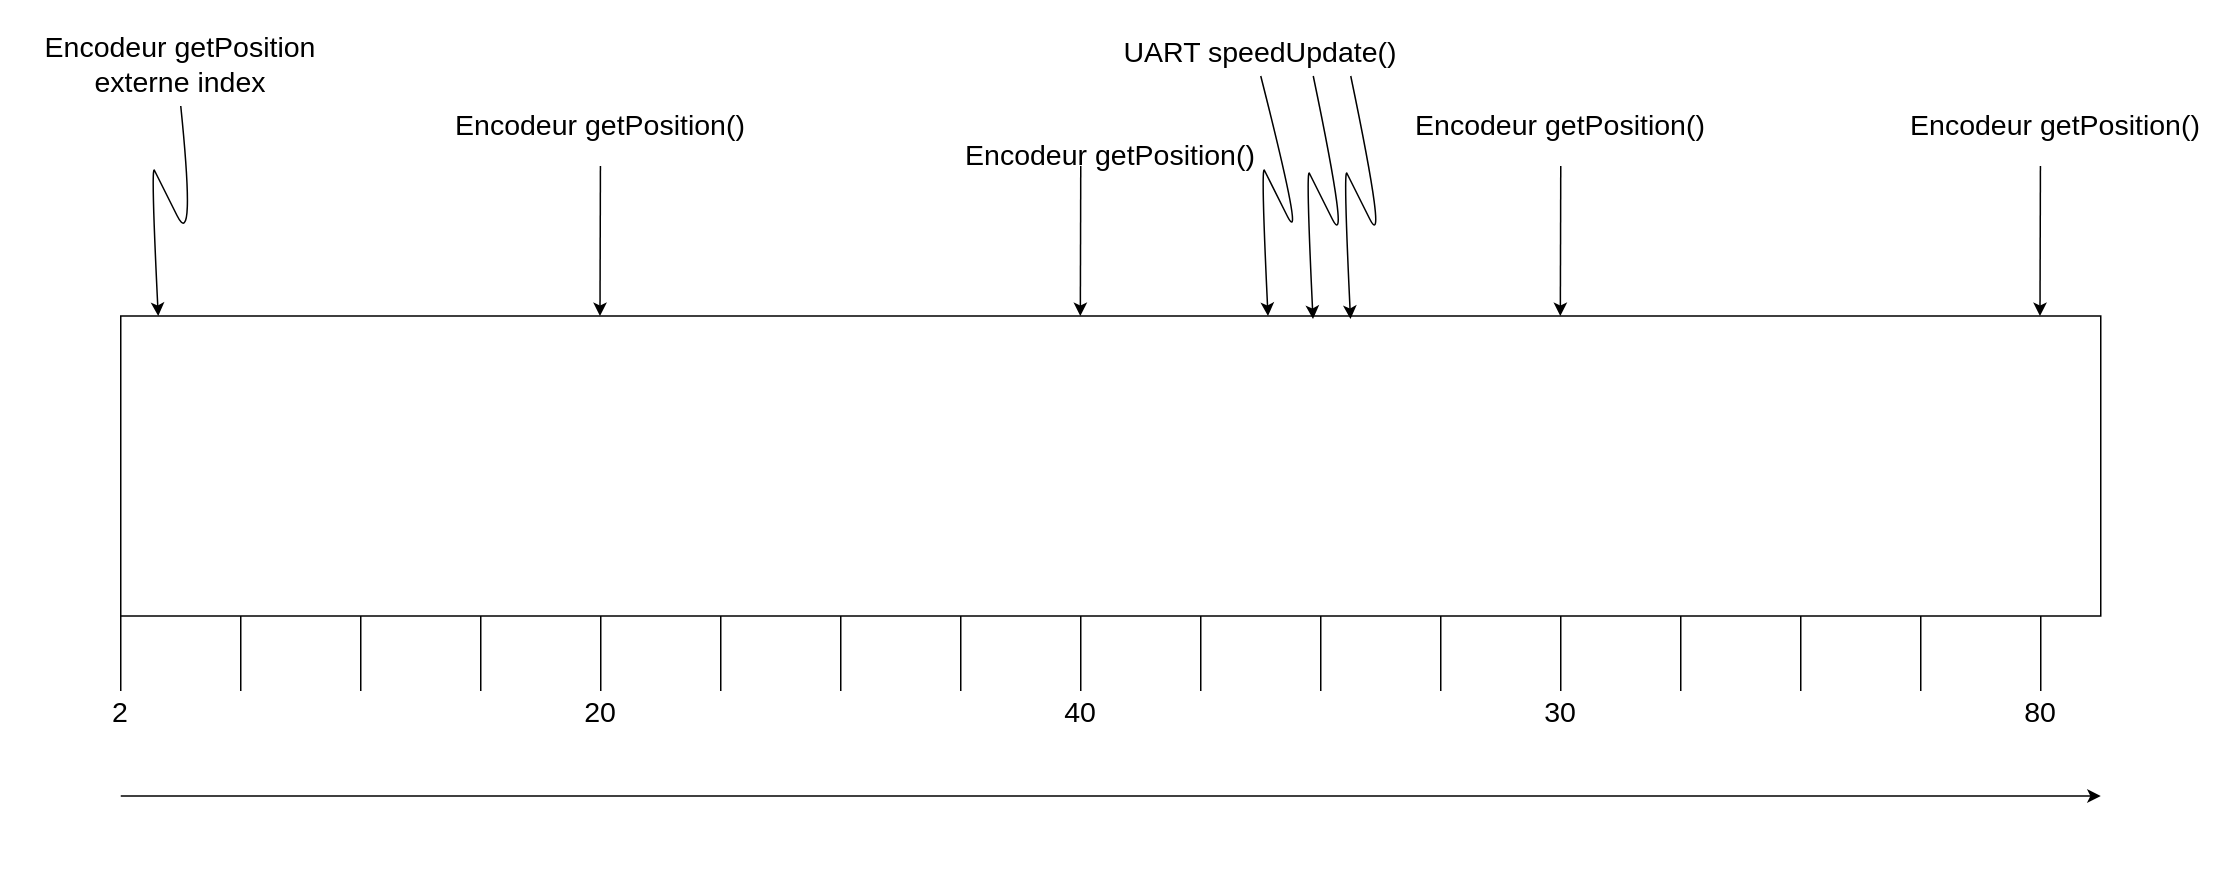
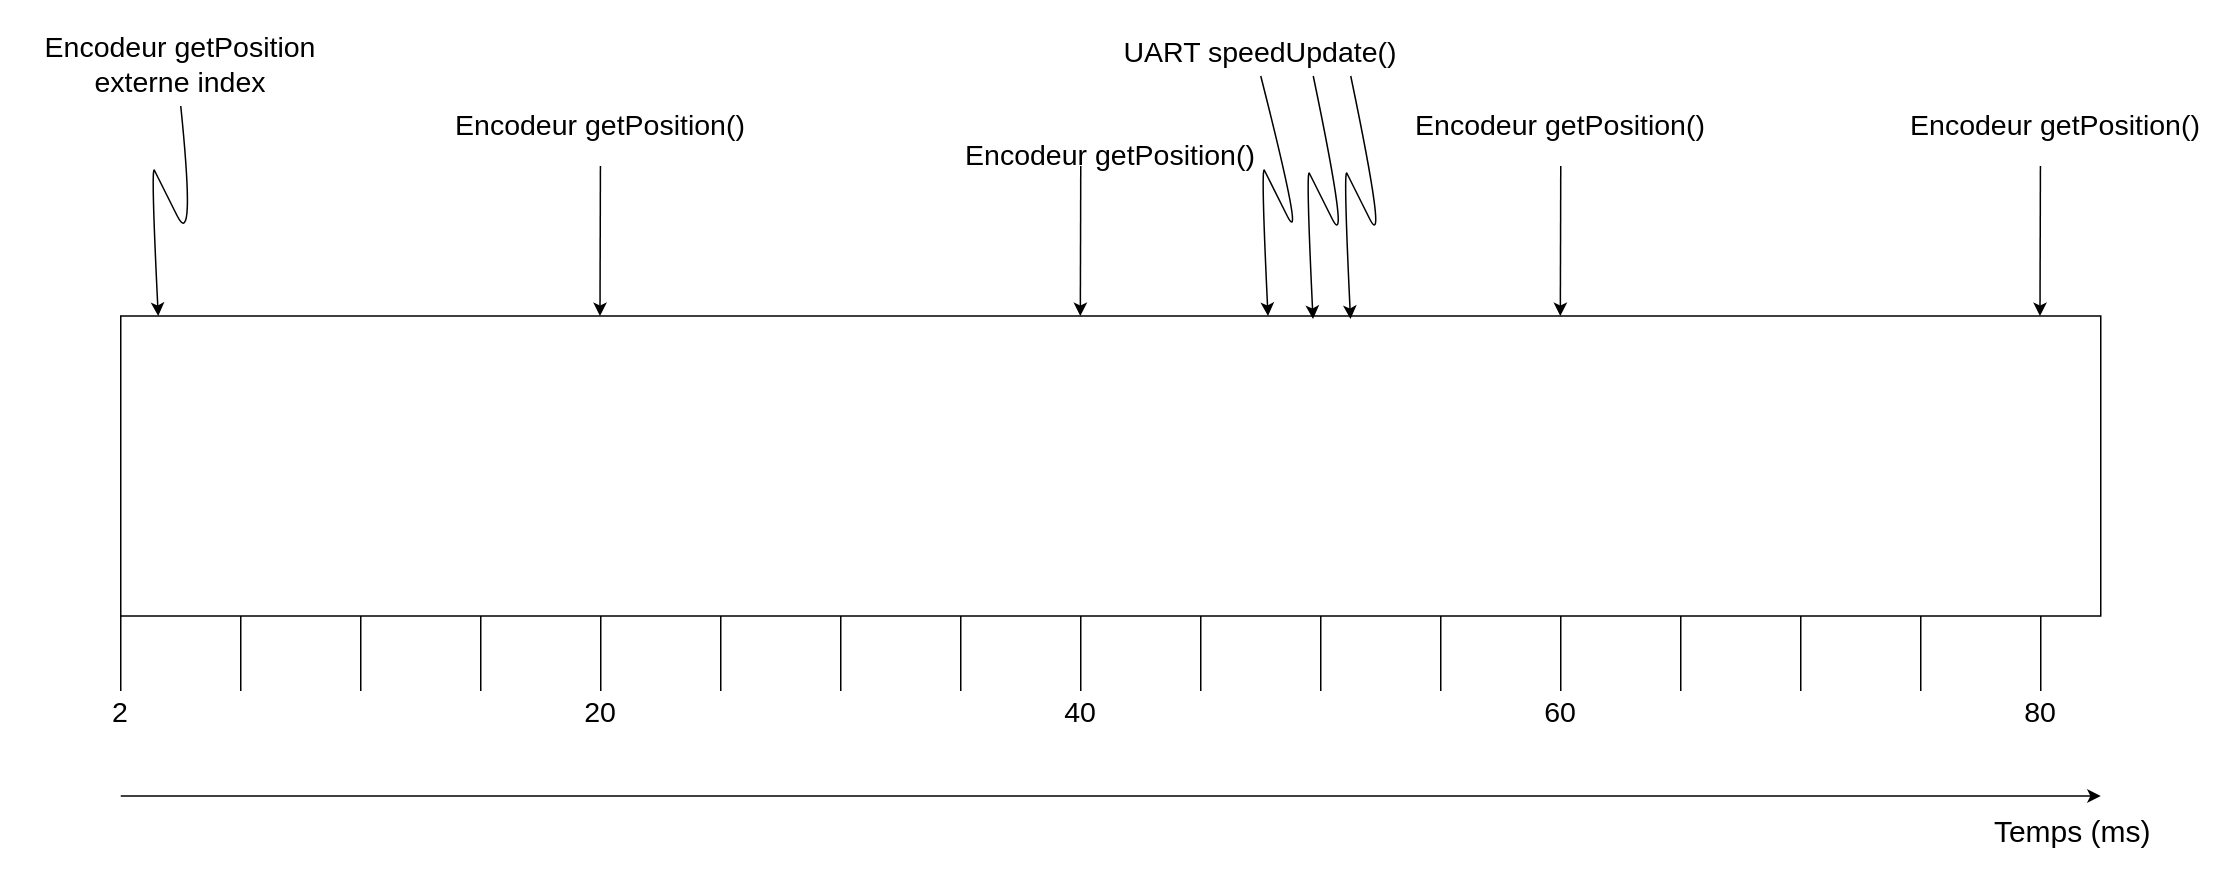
  <mxCell id="0" />
  <mxCell id="1" parent="0" />
  <mxCell id="2" value="" style="rounded=0;whiteSpace=wrap;html=1;" vertex="1" parent="1"><mxGeometry x="80" y="210" width="1320" height="200" as="geometry" /></mxCell>
  <mxCell id="3" value="" style="endArrow=none;html=1;rounded=0;entryX=0;entryY=1;entryDx=0;entryDy=0;" edge="1" parent="1" target="2"><mxGeometry width="50" height="50" relative="1" as="geometry"><mxPoint x="80" y="460" as="sourcePoint" /><mxPoint x="147" y="390" as="targetPoint" /><Array as="points"><mxPoint x="80" y="440" /></Array></mxGeometry></mxCell>
  <mxCell id="4" value="&lt;font style=&quot;font-size: 19px&quot;&gt;2&lt;/font&gt;" style="text;html=1;strokeColor=none;fillColor=none;align=center;verticalAlign=middle;whiteSpace=wrap;rounded=0;" vertex="1" parent="1"><mxGeometry x="50" y="460" width="60" height="30" as="geometry" /></mxCell>
  <mxCell id="5" value="" style="endArrow=none;html=1;rounded=0;entryX=0;entryY=1;entryDx=0;entryDy=0;" edge="1" parent="1"><mxGeometry width="50" height="50" relative="1" as="geometry"><mxPoint x="160" y="460" as="sourcePoint" /><mxPoint x="160" y="410" as="targetPoint" /><Array as="points"><mxPoint x="160" y="440" /></Array></mxGeometry></mxCell>
  <mxCell id="6" value="" style="endArrow=none;html=1;rounded=0;entryX=0;entryY=1;entryDx=0;entryDy=0;" edge="1" parent="1"><mxGeometry width="50" height="50" relative="1" as="geometry"><mxPoint x="240" y="460" as="sourcePoint" /><mxPoint x="240" y="410" as="targetPoint" /><Array as="points"><mxPoint x="240" y="440" /><mxPoint x="240" y="430" /></Array></mxGeometry></mxCell>
  <mxCell id="7" value="" style="endArrow=none;html=1;rounded=0;entryX=0;entryY=1;entryDx=0;entryDy=0;" edge="1" parent="1"><mxGeometry width="50" height="50" relative="1" as="geometry"><mxPoint x="320" y="460" as="sourcePoint" /><mxPoint x="320" y="410" as="targetPoint" /><Array as="points"><mxPoint x="320" y="440" /></Array></mxGeometry></mxCell>
  <mxCell id="8" value="" style="endArrow=none;html=1;rounded=0;entryX=0;entryY=1;entryDx=0;entryDy=0;" edge="1" parent="1"><mxGeometry width="50" height="50" relative="1" as="geometry"><mxPoint x="400" y="460" as="sourcePoint" /><mxPoint x="400" y="410" as="targetPoint" /><Array as="points"><mxPoint x="400" y="440" /></Array></mxGeometry></mxCell>
  <mxCell id="9" value="" style="endArrow=none;html=1;rounded=0;entryX=0;entryY=1;entryDx=0;entryDy=0;" edge="1" parent="1"><mxGeometry width="50" height="50" relative="1" as="geometry"><mxPoint x="480" y="460" as="sourcePoint" /><mxPoint x="480" y="410" as="targetPoint" /><Array as="points"><mxPoint x="480" y="440" /></Array></mxGeometry></mxCell>
  <mxCell id="10" value="" style="endArrow=none;html=1;rounded=0;entryX=0;entryY=1;entryDx=0;entryDy=0;" edge="1" parent="1"><mxGeometry width="50" height="50" relative="1" as="geometry"><mxPoint x="560" y="460" as="sourcePoint" /><mxPoint x="560" y="410" as="targetPoint" /><Array as="points"><mxPoint x="560" y="440" /></Array></mxGeometry></mxCell>
  <mxCell id="11" value="" style="endArrow=none;html=1;rounded=0;entryX=0;entryY=1;entryDx=0;entryDy=0;" edge="1" parent="1"><mxGeometry width="50" height="50" relative="1" as="geometry"><mxPoint x="640" y="460" as="sourcePoint" /><mxPoint x="640" y="410" as="targetPoint" /><Array as="points"><mxPoint x="640" y="440" /></Array></mxGeometry></mxCell>
  <mxCell id="12" value="" style="endArrow=none;html=1;rounded=0;entryX=0;entryY=1;entryDx=0;entryDy=0;" edge="1" parent="1"><mxGeometry width="50" height="50" relative="1" as="geometry"><mxPoint x="720" y="460" as="sourcePoint" /><mxPoint x="720" y="410" as="targetPoint" /><Array as="points"><mxPoint x="720" y="440" /></Array></mxGeometry></mxCell>
  <mxCell id="13" value="" style="endArrow=none;html=1;rounded=0;entryX=0;entryY=1;entryDx=0;entryDy=0;" edge="1" parent="1"><mxGeometry width="50" height="50" relative="1" as="geometry"><mxPoint x="800" y="460" as="sourcePoint" /><mxPoint x="800" y="410" as="targetPoint" /><Array as="points"><mxPoint x="800" y="440" /></Array></mxGeometry></mxCell>
  <mxCell id="14" value="" style="endArrow=none;html=1;rounded=0;entryX=0;entryY=1;entryDx=0;entryDy=0;" edge="1" parent="1"><mxGeometry width="50" height="50" relative="1" as="geometry"><mxPoint x="880" y="460" as="sourcePoint" /><mxPoint x="880" y="410" as="targetPoint" /><Array as="points"><mxPoint x="880" y="440" /></Array></mxGeometry></mxCell>
  <mxCell id="15" value="" style="endArrow=none;html=1;rounded=0;entryX=0;entryY=1;entryDx=0;entryDy=0;" edge="1" parent="1"><mxGeometry width="50" height="50" relative="1" as="geometry"><mxPoint x="960" y="460" as="sourcePoint" /><mxPoint x="960" y="410" as="targetPoint" /><Array as="points"><mxPoint x="960" y="440" /></Array></mxGeometry></mxCell>
  <mxCell id="16" value="" style="endArrow=none;html=1;rounded=0;entryX=0;entryY=1;entryDx=0;entryDy=0;" edge="1" parent="1"><mxGeometry width="50" height="50" relative="1" as="geometry"><mxPoint x="1040" y="460" as="sourcePoint" /><mxPoint x="1040" y="410" as="targetPoint" /><Array as="points"><mxPoint x="1040" y="440" /></Array></mxGeometry></mxCell>
  <mxCell id="17" value="" style="endArrow=none;html=1;rounded=0;entryX=0;entryY=1;entryDx=0;entryDy=0;" edge="1" parent="1"><mxGeometry width="50" height="50" relative="1" as="geometry"><mxPoint x="1120" y="460" as="sourcePoint" /><mxPoint x="1120" y="410" as="targetPoint" /><Array as="points"><mxPoint x="1120" y="440" /></Array></mxGeometry></mxCell>
  <mxCell id="18" value="" style="endArrow=none;html=1;rounded=0;entryX=0;entryY=1;entryDx=0;entryDy=0;" edge="1" parent="1"><mxGeometry width="50" height="50" relative="1" as="geometry"><mxPoint x="1200" y="460" as="sourcePoint" /><mxPoint x="1200" y="410" as="targetPoint" /><Array as="points"><mxPoint x="1200" y="440" /></Array></mxGeometry></mxCell>
  <mxCell id="19" value="" style="endArrow=none;html=1;rounded=0;entryX=0;entryY=1;entryDx=0;entryDy=0;" edge="1" parent="1"><mxGeometry width="50" height="50" relative="1" as="geometry"><mxPoint x="1280" y="460" as="sourcePoint" /><mxPoint x="1280" y="410" as="targetPoint" /><Array as="points"><mxPoint x="1280" y="440" /></Array></mxGeometry></mxCell>
  <mxCell id="20" value="" style="endArrow=none;html=1;rounded=0;entryX=0;entryY=1;entryDx=0;entryDy=0;" edge="1" parent="1"><mxGeometry width="50" height="50" relative="1" as="geometry"><mxPoint x="1360" y="460" as="sourcePoint" /><mxPoint x="1360" y="410" as="targetPoint" /><Array as="points"><mxPoint x="1360" y="440" /></Array></mxGeometry></mxCell>
  <mxCell id="21" value="" style="endArrow=classic;html=1;rounded=0;" edge="1" parent="1"><mxGeometry width="50" height="50" relative="1" as="geometry"><mxPoint x="80" y="530" as="sourcePoint" /><mxPoint x="1400" y="530" as="targetPoint" /></mxGeometry></mxCell>
+ <mxCell id="22" value="&lt;div style=&quot;font-size: 20px&quot;&gt;&lt;font style=&quot;font-size: 20px&quot;&gt;Temps (ms)&lt;/font&gt;&lt;/div&gt;&lt;div style=&quot;font-size: 20px&quot;&gt;&lt;font style=&quot;font-size: 20px&quot;&gt;&lt;br&gt;&lt;/font&gt;&lt;/div&gt;" style="text;html=1;strokeColor=none;fillColor=none;align=center;verticalAlign=middle;whiteSpace=wrap;rounded=0;" vertex="1" parent="1"><mxGeometry x="1320" y="555" width="123" height="20" as="geometry" /></mxCell>
  <mxCell id="23" value="&lt;font style=&quot;font-size: 19px&quot;&gt;Encodeur getPosition()&lt;br&gt;&lt;/font&gt;&lt;div style=&quot;font-size: 19px&quot;&gt;&lt;font style=&quot;font-size: 19px&quot;&gt;&lt;br&gt;&lt;/font&gt;&lt;/div&gt;" style="text;html=1;strokeColor=none;fillColor=none;align=center;verticalAlign=middle;whiteSpace=wrap;rounded=0;" vertex="1" parent="1"><mxGeometry x="300" y="80" width="200" height="30" as="geometry" /></mxCell>
  <mxCell id="24" value="&lt;div&gt;&lt;font style=&quot;font-size: 19px&quot;&gt;Encodeur getPosition()&lt;/font&gt;&lt;/div&gt;&lt;div style=&quot;font-size: 19px&quot;&gt;&lt;font style=&quot;font-size: 19px&quot;&gt;&lt;br&gt;&lt;/font&gt;&lt;/div&gt;" style="text;html=1;strokeColor=none;fillColor=none;align=center;verticalAlign=middle;whiteSpace=wrap;rounded=0;" vertex="1" parent="1"><mxGeometry x="1270" y="80" width="200" height="30" as="geometry" /></mxCell>
  <mxCell id="25" value="" style="endArrow=classic;html=1;rounded=0;fontSize=19;entryX=0.121;entryY=0;entryDx=0;entryDy=0;entryPerimeter=0;" edge="1" parent="1"><mxGeometry width="50" height="50" relative="1" as="geometry"><mxPoint x="720" y="110" as="sourcePoint" /><mxPoint x="719.72" y="210" as="targetPoint" /></mxGeometry></mxCell>
  <mxCell id="26" value="" style="endArrow=classic;html=1;rounded=0;fontSize=19;entryX=0.121;entryY=0;entryDx=0;entryDy=0;entryPerimeter=0;" edge="1" parent="1"><mxGeometry width="50" height="50" relative="1" as="geometry"><mxPoint x="399.78" y="110" as="sourcePoint" /><mxPoint x="399.5" y="210" as="targetPoint" /></mxGeometry></mxCell>
  <mxCell id="27" value="&lt;font style=&quot;font-size: 19px&quot;&gt;20&lt;/font&gt;" style="text;html=1;strokeColor=none;fillColor=none;align=center;verticalAlign=middle;whiteSpace=wrap;rounded=0;" vertex="1" parent="1"><mxGeometry x="370" y="460" width="60" height="30" as="geometry" /></mxCell>
  <mxCell id="28" value="" style="curved=1;endArrow=classic;html=1;rounded=0;fontSize=19;exitX=0.5;exitY=1;exitDx=0;exitDy=0;" edge="1" parent="1" source="29"><mxGeometry width="50" height="50" relative="1" as="geometry"><mxPoint x="105" y="70" as="sourcePoint" /><mxPoint x="105" y="210" as="targetPoint" /><Array as="points"><mxPoint x="130" y="168" /><mxPoint x="105" y="118" /><mxPoint x="100" y="108" /></Array></mxGeometry></mxCell>
  <mxCell id="29" value="&lt;div&gt;&lt;font style=&quot;font-size: 19px&quot;&gt;Encodeur getPosition externe index&lt;/font&gt;&lt;/div&gt;&lt;div style=&quot;font-size: 19px&quot;&gt;&lt;font style=&quot;font-size: 19px&quot;&gt;&lt;br&gt;&lt;/font&gt;&lt;/div&gt;" style="text;html=1;strokeColor=none;fillColor=none;align=center;verticalAlign=middle;whiteSpace=wrap;rounded=0;" vertex="1" parent="1"><mxGeometry x="20" y="40" width="200" height="30" as="geometry" /></mxCell>
  <mxCell id="30" value="" style="curved=1;endArrow=classic;html=1;rounded=0;fontSize=19;entryX=0.337;entryY=0.01;entryDx=0;entryDy=0;entryPerimeter=0;exitX=0.5;exitY=1;exitDx=0;exitDy=0;" edge="1" parent="1" source="31"><mxGeometry width="50" height="50" relative="1" as="geometry"><mxPoint x="845" y="70" as="sourcePoint" /><mxPoint x="844.84" y="210" as="targetPoint" /><Array as="points"><mxPoint x="870" y="168" /><mxPoint x="845" y="118" /><mxPoint x="840" y="108" /></Array></mxGeometry></mxCell>
  <mxCell id="31" value="&lt;div&gt;&lt;font style=&quot;font-size: 19px&quot;&gt;UART speedUpdate()&lt;/font&gt;&lt;/div&gt;" style="text;html=1;strokeColor=none;fillColor=none;align=center;verticalAlign=middle;whiteSpace=wrap;rounded=0;" vertex="1" parent="1"><mxGeometry x="740" y="20" width="200" height="30" as="geometry" /></mxCell>
  <mxCell id="32" value="" style="curved=1;endArrow=classic;html=1;rounded=0;fontSize=19;entryX=0.337;entryY=0.01;entryDx=0;entryDy=0;entryPerimeter=0;" edge="1" parent="1"><mxGeometry width="50" height="50" relative="1" as="geometry"><mxPoint x="900" y="50" as="sourcePoint" /><mxPoint x="899.84" y="212" as="targetPoint" /><Array as="points"><mxPoint x="925" y="170" /><mxPoint x="900" y="120" /><mxPoint x="895" y="110" /></Array></mxGeometry></mxCell>
  <mxCell id="33" value="" style="curved=1;endArrow=classic;html=1;rounded=0;fontSize=19;entryX=0.337;entryY=0.01;entryDx=0;entryDy=0;entryPerimeter=0;" edge="1" parent="1"><mxGeometry width="50" height="50" relative="1" as="geometry"><mxPoint x="875" y="50" as="sourcePoint" /><mxPoint x="874.84" y="212" as="targetPoint" /><Array as="points"><mxPoint x="900" y="170" /><mxPoint x="875" y="120" /><mxPoint x="870" y="110" /></Array></mxGeometry></mxCell>
  <mxCell id="34" value="&lt;div&gt;&lt;font style=&quot;font-size: 19px&quot;&gt;40&lt;/font&gt;&lt;/div&gt;" style="text;html=1;strokeColor=none;fillColor=none;align=center;verticalAlign=middle;whiteSpace=wrap;rounded=0;" vertex="1" parent="1"><mxGeometry x="690" y="460" width="60" height="30" as="geometry" /></mxCell>
- <mxCell id="35" value="&lt;div&gt;&lt;font style=&quot;font-size: 19px&quot;&gt;30&lt;/font&gt;&lt;/div&gt;" style="text;html=1;strokeColor=none;fillColor=none;align=center;verticalAlign=middle;whiteSpace=wrap;rounded=0;" vertex="1" parent="1"><mxGeometry x="1010" y="460" width="60" height="30" as="geometry" /></mxCell>
+ <mxCell id="35" value="&lt;div&gt;&lt;font style=&quot;font-size: 19px&quot;&gt;60&lt;/font&gt;&lt;/div&gt;" style="text;html=1;strokeColor=none;fillColor=none;align=center;verticalAlign=middle;whiteSpace=wrap;rounded=0;" vertex="1" parent="1"><mxGeometry x="1010" y="460" width="60" height="30" as="geometry" /></mxCell>
  <mxCell id="36" value="&lt;font style=&quot;font-size: 19px&quot;&gt;80&lt;/font&gt;" style="text;html=1;strokeColor=none;fillColor=none;align=center;verticalAlign=middle;whiteSpace=wrap;rounded=0;" vertex="1" parent="1"><mxGeometry x="1330" y="460" width="60" height="30" as="geometry" /></mxCell>
  <mxCell id="37" value="&lt;div&gt;&lt;font style=&quot;font-size: 19px&quot;&gt;Encodeur getPosition()&lt;/font&gt;&lt;/div&gt;&lt;div style=&quot;font-size: 19px&quot;&gt;&lt;font style=&quot;font-size: 19px&quot;&gt;&lt;br&gt;&lt;/font&gt;&lt;/div&gt;" style="text;html=1;strokeColor=none;fillColor=none;align=center;verticalAlign=middle;whiteSpace=wrap;rounded=0;" vertex="1" parent="1"><mxGeometry x="940" y="80" width="200" height="30" as="geometry" /></mxCell>
  <mxCell id="38" value="" style="endArrow=classic;html=1;rounded=0;fontSize=19;entryX=0.121;entryY=0;entryDx=0;entryDy=0;entryPerimeter=0;" edge="1" parent="1"><mxGeometry width="50" height="50" relative="1" as="geometry"><mxPoint x="1040" y="110" as="sourcePoint" /><mxPoint x="1039.72" y="210" as="targetPoint" /></mxGeometry></mxCell>
  <mxCell id="39" value="&lt;div&gt;&lt;font style=&quot;font-size: 19px&quot;&gt;Encodeur getPosition()&lt;/font&gt;&lt;/div&gt;&lt;div style=&quot;font-size: 19px&quot;&gt;&lt;font style=&quot;font-size: 19px&quot;&gt;&lt;br&gt;&lt;/font&gt;&lt;/div&gt;" style="text;html=1;strokeColor=none;fillColor=none;align=center;verticalAlign=middle;whiteSpace=wrap;rounded=0;" vertex="1" parent="1"><mxGeometry x="640" y="100" width="200" height="30" as="geometry" /></mxCell>
  <mxCell id="40" value="" style="endArrow=classic;html=1;rounded=0;fontSize=19;entryX=0.121;entryY=0;entryDx=0;entryDy=0;entryPerimeter=0;" edge="1" parent="1"><mxGeometry width="50" height="50" relative="1" as="geometry"><mxPoint x="1359.78" y="110" as="sourcePoint" /><mxPoint x="1359.5" y="210" as="targetPoint" /></mxGeometry></mxCell>
